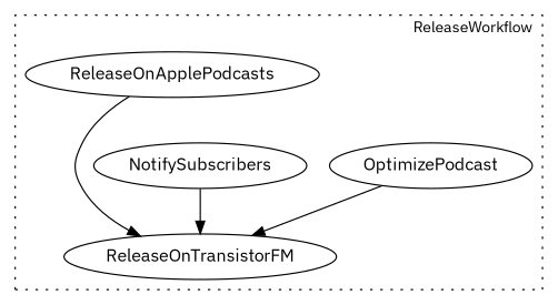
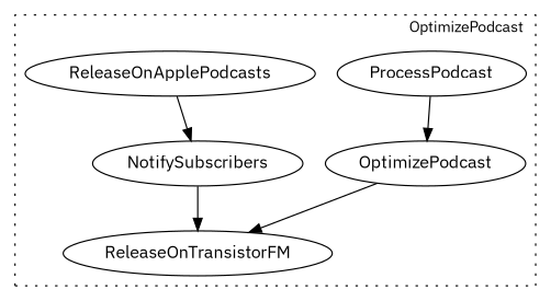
  digraph {
    fontname="IBM Plex Sans"
    node [fontname="IBM Plex Sans"]
    edge [fontname="IBM Plex Sans"]
+   ProcessPodcast
    OptimizePodcast
    ReleaseOnApplePodcasts
    ReleaseOnTransistorFM
    NotifySubscribers
    subgraph cluster_1 {
      fontsize=12
-     label=ReleaseWorkflow
+     label=OptimizePodcast
      labeljust=r
      labelloc=t
      style=dotted
+     ProcessPodcast
      OptimizePodcast
      ReleaseOnApplePodcasts
      ReleaseOnTransistorFM
      NotifySubscribers
    }
    subgraph cluster_2 {
      style=invis
    }
+   ProcessPodcast -> OptimizePodcast
    OptimizePodcast -> ReleaseOnTransistorFM
-   ReleaseOnApplePodcasts -> ReleaseOnTransistorFM
+   ReleaseOnApplePodcasts -> NotifySubscribers
    NotifySubscribers -> ReleaseOnTransistorFM
  }
